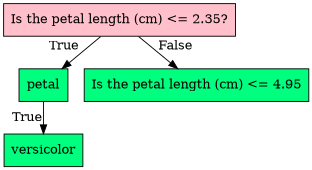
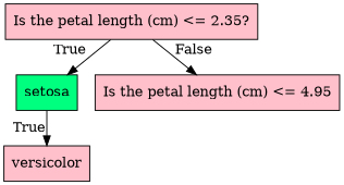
  digraph {
    node [color=black fillcolor=pink shape=box style=filled]
    edge [headlabel=True labelangle=45 labeldistance=2.5]
    n1 [label="Is the petal length (cm) <= 2.35?"]
-   n2 [fillcolor=springgreen label=petal]
-   n3 [fillcolor=springgreen label="Is the petal length (cm) <= 4.95"]
-   n4 [fillcolor=springgreen label=versicolor]
+   n2 [fillcolor=springgreen label=setosa]
+   n3 [label="Is the petal length (cm) <= 4.95"]
+   n4 [label=versicolor]
    n1 -> n2
    n1 -> n3 [headlabel=False labelangle=-45]
    n2 -> n4
  }
